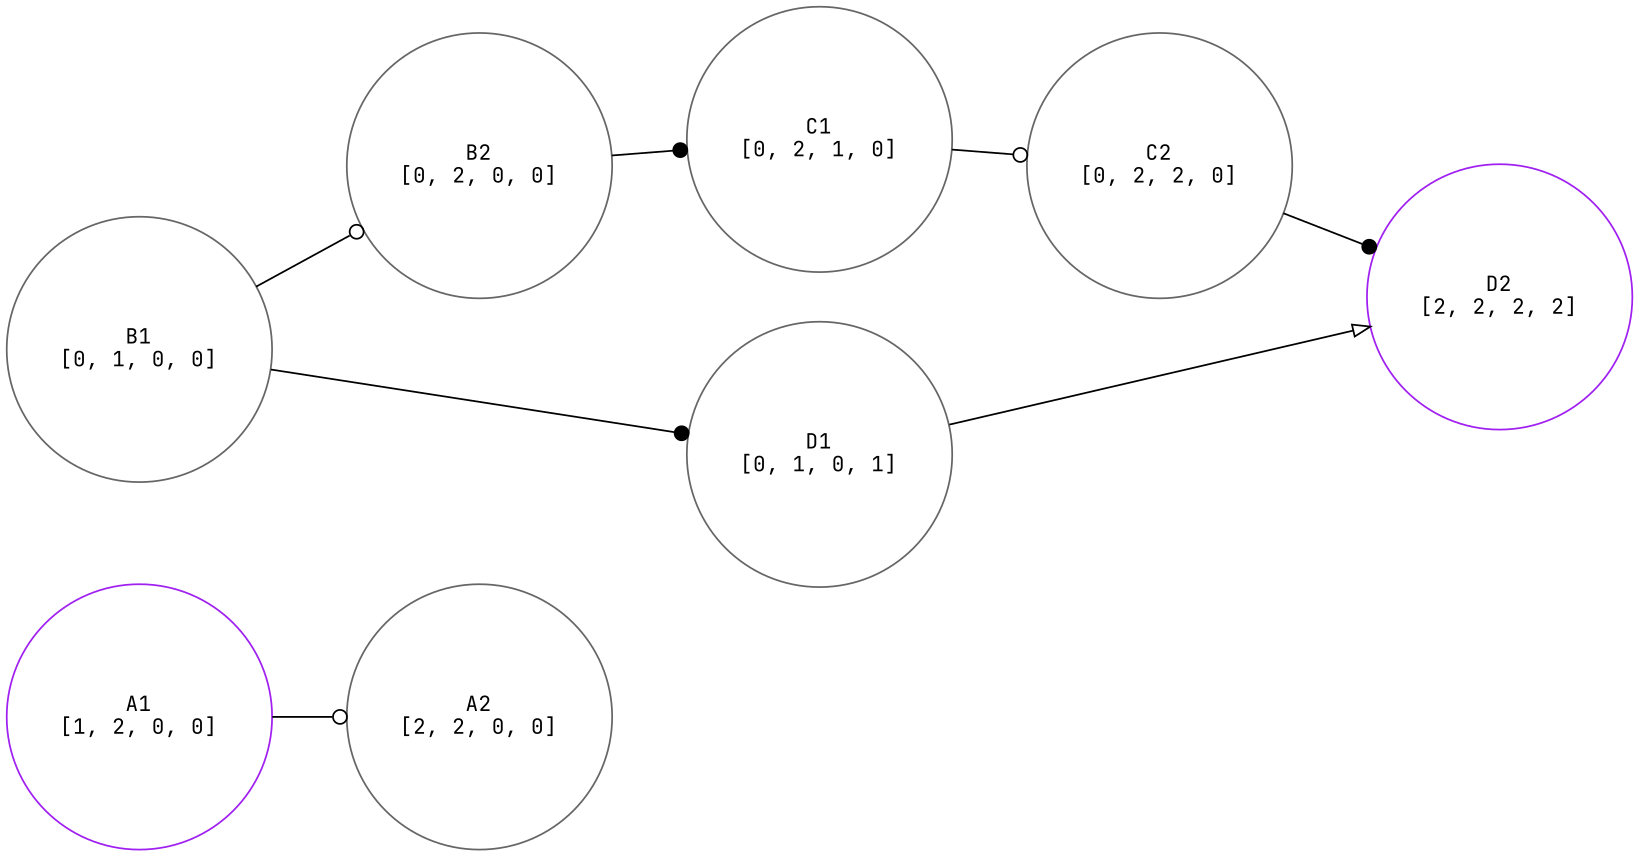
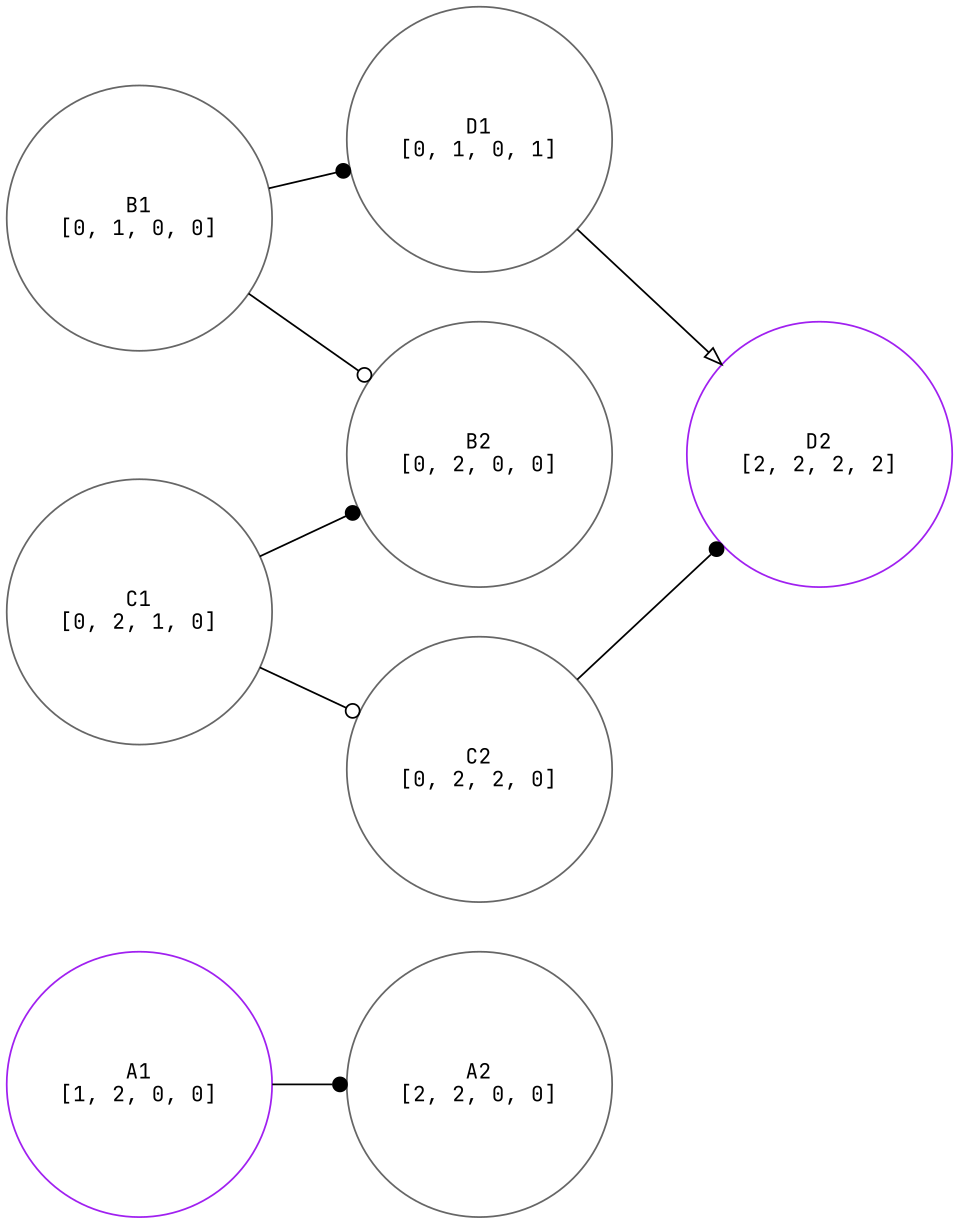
  digraph {
    fontname="JetBrains Mono"
    nodesep=0.4
    rankdir=LR
    ranksep=0.6
    node [color=gray40 fontname="JetBrains Mono" fontsize=12 shape=circle]
    edge [arrowhead=odot fontname="JetBrains Mono"]
    n1 [color=purple label="A1\n[1, 2, 0, 0]"]
    n2 [label="A2\n[2, 2, 0, 0]"]
    n3 [color=purple label="D2\n[2, 2, 2, 2]"]
    n4 [label="B1\n[0, 1, 0, 0]"]
    n5 [label="B2\n[0, 2, 0, 0]"]
    n6 [label="D1\n[0, 1, 0, 1]"]
    n7 [label="C1\n[0, 2, 1, 0]"]
    n8 [label="C2\n[0, 2, 2, 0]"]
-   n1 -> n2
+   n1 -> n2 [arrowhead=dot]
    n4 -> n5
    n4 -> n6 [arrowhead=dot]
-   n5 -> n7 [arrowhead=dot]
+   n7 -> n5 [arrowhead=dot]
    n6 -> n3 [arrowhead=onormal]
    n7 -> n8
    n8 -> n3 [arrowhead=dot]
  }
